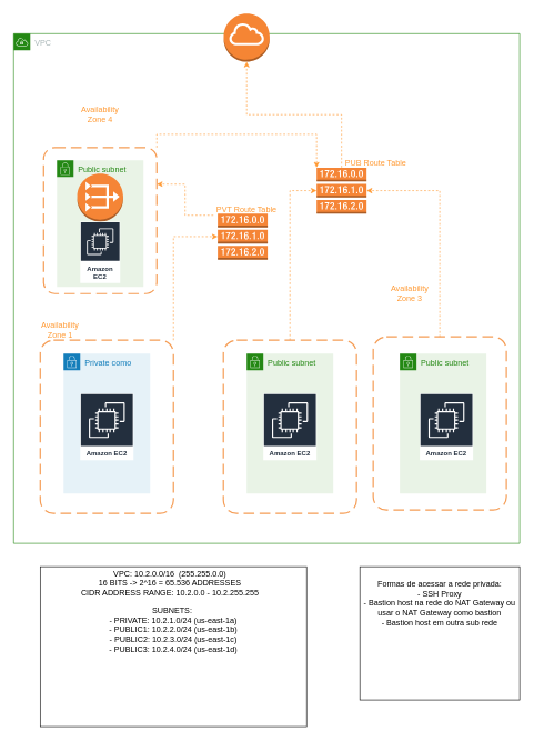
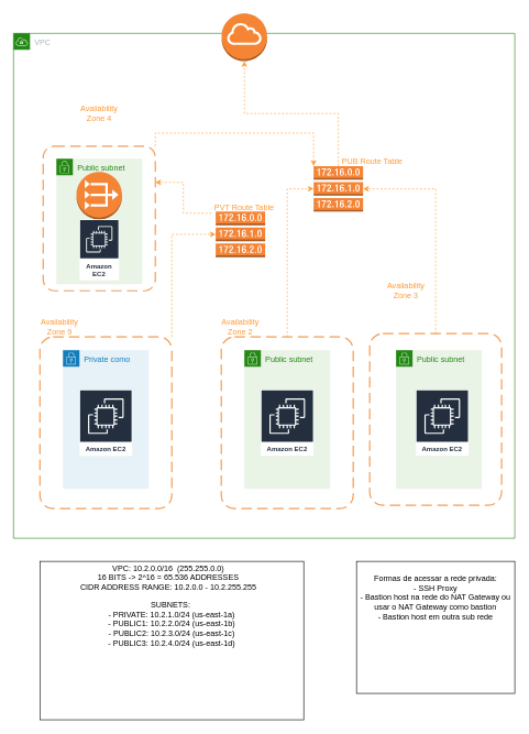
  <mxCell id="0" />
  <mxCell id="1" parent="0" />
  <mxCell id="2" value="VPC" style="points=[[0,0],[0.25,0],[0.5,0],[0.75,0],[1,0],[1,0.25],[1,0.5],[1,0.75],[1,1],[0.75,1],[0.5,1],[0.25,1],[0,1],[0,0.75],[0,0.5],[0,0.25]];outlineConnect=0;gradientColor=none;html=1;whiteSpace=wrap;fontSize=12;fontStyle=0;shape=mxgraph.aws4.group;grIcon=mxgraph.aws4.group_vpc;strokeColor=#248814;fillColor=none;verticalAlign=top;align=left;spacingLeft=30;fontColor=#AAB7B8;dashed=0;" parent="1" vertex="1"><mxGeometry x="20" y="50" width="760" height="765" as="geometry" /></mxCell>
  <mxCell id="3" style="edgeStyle=orthogonalEdgeStyle;rounded=0;orthogonalLoop=1;jettySize=auto;html=1;exitX=1;exitY=0;exitDx=0;exitDy=0;entryX=0;entryY=0.5;entryDx=0;entryDy=0;entryPerimeter=0;dashed=1;strokeColor=#FF9933;" parent="1" source="4" target="11" edge="1"><mxGeometry relative="1" as="geometry" /></mxCell>
  <mxCell id="4" value="" style="rounded=1;arcSize=10;dashed=1;strokeColor=#F59D56;fillColor=none;gradientColor=none;dashPattern=8 4;strokeWidth=2;" parent="1" vertex="1"><mxGeometry x="60" y="510" width="200" height="260" as="geometry" /></mxCell>
- <mxCell id="5" value="&lt;font color=&quot;#ff9933&quot;&gt;Availability Zone 1&lt;/font&gt;" style="text;html=1;strokeColor=none;fillColor=none;align=center;verticalAlign=middle;whiteSpace=wrap;rounded=0;" parent="1" vertex="1"><mxGeometry x="60" y="480" width="60" height="30" as="geometry" /></mxCell>
+ <mxCell id="5" value="&lt;font color=&quot;#ff9933&quot;&gt;Availability Zone 9&lt;/font&gt;" style="text;html=1;strokeColor=none;fillColor=none;align=center;verticalAlign=middle;whiteSpace=wrap;rounded=0;" parent="1" vertex="1"><mxGeometry x="60" y="480" width="60" height="30" as="geometry" /></mxCell>
  <mxCell id="6" value="Public subnet" style="points=[[0,0],[0.25,0],[0.5,0],[0.75,0],[1,0],[1,0.25],[1,0.5],[1,0.75],[1,1],[0.75,1],[0.5,1],[0.25,1],[0,1],[0,0.75],[0,0.5],[0,0.25]];outlineConnect=0;gradientColor=none;html=1;whiteSpace=wrap;fontSize=12;fontStyle=0;shape=mxgraph.aws4.group;grIcon=mxgraph.aws4.group_security_group;grStroke=0;strokeColor=#248814;fillColor=#E9F3E6;verticalAlign=top;align=left;spacingLeft=30;fontColor=#248814;dashed=0;" parent="1" vertex="1"><mxGeometry x="370" y="530" width="130" height="210" as="geometry" /></mxCell>
  <mxCell id="7" value="Private como" style="points=[[0,0],[0.25,0],[0.5,0],[0.75,0],[1,0],[1,0.25],[1,0.5],[1,0.75],[1,1],[0.75,1],[0.5,1],[0.25,1],[0,1],[0,0.75],[0,0.5],[0,0.25]];outlineConnect=0;gradientColor=none;html=1;whiteSpace=wrap;fontSize=12;fontStyle=0;shape=mxgraph.aws4.group;grIcon=mxgraph.aws4.group_security_group;grStroke=0;strokeColor=#147EBA;fillColor=#E6F2F8;verticalAlign=top;align=left;spacingLeft=30;fontColor=#147EBA;dashed=0;" parent="1" vertex="1"><mxGeometry x="95" y="530" width="130" height="210" as="geometry" /></mxCell>
  <mxCell id="8" value="Amazon EC2" style="sketch=0;outlineConnect=0;fontColor=#232F3E;gradientColor=none;strokeColor=#ffffff;fillColor=#232F3E;dashed=0;verticalLabelPosition=middle;verticalAlign=bottom;align=center;html=1;whiteSpace=wrap;fontSize=10;fontStyle=1;spacing=3;shape=mxgraph.aws4.productIcon;prIcon=mxgraph.aws4.ec2;" parent="1" vertex="1"><mxGeometry x="120" y="590" width="80" height="100" as="geometry" /></mxCell>
  <mxCell id="9" value="Amazon EC2" style="sketch=0;outlineConnect=0;fontColor=#232F3E;gradientColor=none;strokeColor=#ffffff;fillColor=#232F3E;dashed=0;verticalLabelPosition=middle;verticalAlign=bottom;align=center;html=1;whiteSpace=wrap;fontSize=10;fontStyle=1;spacing=3;shape=mxgraph.aws4.productIcon;prIcon=mxgraph.aws4.ec2;" parent="1" vertex="1"><mxGeometry x="395" y="590" width="80" height="100" as="geometry" /></mxCell>
  <mxCell id="10" value="" style="outlineConnect=0;dashed=0;verticalLabelPosition=bottom;verticalAlign=top;align=center;html=1;shape=mxgraph.aws3.internet_gateway;fillColor=#F58534;gradientColor=none;fontColor=#FF9933;" parent="1" vertex="1"><mxGeometry x="335.5" y="20" width="69" height="72" as="geometry" /></mxCell>
  <mxCell id="11" value="" style="outlineConnect=0;dashed=0;verticalLabelPosition=bottom;verticalAlign=top;align=center;html=1;shape=mxgraph.aws3.route_table;fillColor=#F58536;gradientColor=none;fontColor=#FF9933;" parent="1" vertex="1"><mxGeometry x="326.5" y="320" width="75" height="69" as="geometry" /></mxCell>
  <mxCell id="12" value="Public subnet" style="points=[[0,0],[0.25,0],[0.5,0],[0.75,0],[1,0],[1,0.25],[1,0.5],[1,0.75],[1,1],[0.75,1],[0.5,1],[0.25,1],[0,1],[0,0.75],[0,0.5],[0,0.25]];outlineConnect=0;gradientColor=none;html=1;whiteSpace=wrap;fontSize=12;fontStyle=0;shape=mxgraph.aws4.group;grIcon=mxgraph.aws4.group_security_group;grStroke=0;strokeColor=#248814;fillColor=#E9F3E6;verticalAlign=top;align=left;spacingLeft=30;fontColor=#248814;dashed=0;" parent="1" vertex="1"><mxGeometry x="600" y="530" width="130" height="210" as="geometry" /></mxCell>
  <mxCell id="13" style="edgeStyle=orthogonalEdgeStyle;rounded=0;orthogonalLoop=1;jettySize=auto;html=1;exitX=0.5;exitY=0;exitDx=0;exitDy=0;entryX=0;entryY=0.5;entryDx=0;entryDy=0;entryPerimeter=0;dashed=1;fontColor=#FF9933;strokeColor=#FF9933;" parent="1" source="14" target="26" edge="1"><mxGeometry relative="1" as="geometry" /></mxCell>
  <mxCell id="14" value="" style="rounded=1;arcSize=10;dashed=1;strokeColor=#F59D56;fillColor=none;gradientColor=none;dashPattern=8 4;strokeWidth=2;" parent="1" vertex="1"><mxGeometry x="335" y="510" width="200" height="260" as="geometry" /></mxCell>
  <mxCell id="15" style="edgeStyle=orthogonalEdgeStyle;rounded=0;orthogonalLoop=1;jettySize=auto;html=1;exitX=0.5;exitY=0;exitDx=0;exitDy=0;entryX=1;entryY=0.5;entryDx=0;entryDy=0;entryPerimeter=0;dashed=1;fontColor=#FF9933;strokeColor=#FF9933;" parent="1" source="16" target="26" edge="1"><mxGeometry relative="1" as="geometry" /></mxCell>
  <mxCell id="16" value="" style="rounded=1;arcSize=10;dashed=1;strokeColor=#F59D56;fillColor=none;gradientColor=none;dashPattern=8 4;strokeWidth=2;" parent="1" vertex="1"><mxGeometry x="560" y="505" width="200" height="260" as="geometry" /></mxCell>
  <mxCell id="17" value="Amazon EC2" style="sketch=0;outlineConnect=0;fontColor=#232F3E;gradientColor=none;strokeColor=#ffffff;fillColor=#232F3E;dashed=0;verticalLabelPosition=middle;verticalAlign=bottom;align=center;html=1;whiteSpace=wrap;fontSize=10;fontStyle=1;spacing=3;shape=mxgraph.aws4.productIcon;prIcon=mxgraph.aws4.ec2;" parent="1" vertex="1"><mxGeometry x="630" y="590" width="80" height="100" as="geometry" /></mxCell>
+ <mxCell id="18" value="&lt;font color=&quot;#ff9933&quot;&gt;Availability Zone 2&lt;/font&gt;" style="text;html=1;strokeColor=none;fillColor=none;align=center;verticalAlign=middle;whiteSpace=wrap;rounded=0;" parent="1" vertex="1"><mxGeometry x="334" y="480" width="60" height="30" as="geometry" /></mxCell>
  <mxCell id="19" value="&lt;font color=&quot;#ff9933&quot;&gt;Availability Zone 3&lt;/font&gt;" style="text;html=1;strokeColor=none;fillColor=none;align=center;verticalAlign=middle;whiteSpace=wrap;rounded=0;" parent="1" vertex="1"><mxGeometry x="585" y="425" width="60" height="30" as="geometry" /></mxCell>
  <mxCell id="20" value="" style="rounded=0;whiteSpace=wrap;html=1;" parent="1" vertex="1"><mxGeometry x="60" y="850" width="400" height="240" as="geometry" /></mxCell>
  <mxCell id="21" value="VPC: 10.2.0.0/16&amp;nbsp; (255.255.0.0)&lt;br&gt;16 BITS -&amp;gt; 2^16 = 65.536 ADDRESSES&lt;br&gt;CIDR ADDRESS RANGE:&amp;nbsp;10.2.0.0 - 10.2.255.255" style="text;html=1;strokeColor=none;fillColor=none;align=center;verticalAlign=middle;whiteSpace=wrap;rounded=0;" parent="1" vertex="1"><mxGeometry x="70" y="860" width="370" height="30" as="geometry" /></mxCell>
  <mxCell id="22" value="SUBNETS:&amp;nbsp;&lt;br&gt;- PRIVATE: 10.2.1.0/24 (us-east-1a)&lt;br&gt;- PUBLIC1: 10.2.2.0/24 (us-east-1b)&lt;br&gt;- PUBLIC2: 10.2.3.0/24 (us-east-1c)&lt;br&gt;- PUBLIC3: 10.2.4.0/24 (us-east-1d)" style="text;html=1;strokeColor=none;fillColor=none;align=center;verticalAlign=middle;whiteSpace=wrap;rounded=0;" parent="1" vertex="1"><mxGeometry x="65" y="930" width="390" height="30" as="geometry" /></mxCell>
  <mxCell id="23" style="edgeStyle=orthogonalEdgeStyle;rounded=0;orthogonalLoop=1;jettySize=auto;html=1;exitX=0;exitY=0.75;exitDx=0;exitDy=0;entryX=1;entryY=0.25;entryDx=0;entryDy=0;dashed=1;strokeColor=#FF9933;" parent="1" source="24" target="30" edge="1"><mxGeometry relative="1" as="geometry" /></mxCell>
  <mxCell id="24" value="&lt;font color=&quot;#ff9933&quot;&gt;PVT Route Table&lt;/font&gt;" style="text;html=1;strokeColor=none;fillColor=none;align=center;verticalAlign=middle;whiteSpace=wrap;rounded=0;" parent="1" vertex="1"><mxGeometry x="320" y="300" width="100" height="30" as="geometry" /></mxCell>
  <mxCell id="25" style="edgeStyle=orthogonalEdgeStyle;rounded=0;orthogonalLoop=1;jettySize=auto;html=1;exitX=0.5;exitY=0;exitDx=0;exitDy=0;exitPerimeter=0;entryX=0.5;entryY=1;entryDx=0;entryDy=0;entryPerimeter=0;dashed=1;fontColor=#FF9933;strokeColor=#FF9933;" parent="1" source="26" target="10" edge="1"><mxGeometry relative="1" as="geometry" /></mxCell>
  <mxCell id="26" value="" style="outlineConnect=0;dashed=0;verticalLabelPosition=bottom;verticalAlign=top;align=center;html=1;shape=mxgraph.aws3.route_table;fillColor=#F58536;gradientColor=none;fontColor=#FF9933;" parent="1" vertex="1"><mxGeometry x="475" y="251" width="75" height="69" as="geometry" /></mxCell>
  <mxCell id="27" value="PUB Route Table" style="text;html=1;strokeColor=none;fillColor=none;align=center;verticalAlign=middle;whiteSpace=wrap;rounded=0;fontColor=#FF9933;" parent="1" vertex="1"><mxGeometry x="508" y="230" width="112" height="30" as="geometry" /></mxCell>
  <mxCell id="28" value="&lt;font color=&quot;#ffffff&quot;&gt;SECURITY GROUPS (ssh, icmp) AND NACL(ALL)&lt;br&gt;&lt;/font&gt;" style="text;html=1;strokeColor=none;fillColor=none;align=center;verticalAlign=middle;whiteSpace=wrap;rounded=0;fontColor=#FF9933;" parent="1" vertex="1"><mxGeometry x="155" y="1015" width="200" height="30" as="geometry" /></mxCell>
  <mxCell id="29" style="edgeStyle=orthogonalEdgeStyle;rounded=0;orthogonalLoop=1;jettySize=auto;html=1;exitX=1;exitY=0;exitDx=0;exitDy=0;entryX=0;entryY=0;entryDx=0;entryDy=0;entryPerimeter=0;dashed=1;strokeColor=#FF9933;" parent="1" source="30" target="26" edge="1"><mxGeometry relative="1" as="geometry" /></mxCell>
  <mxCell id="30" value="" style="rounded=1;arcSize=10;dashed=1;strokeColor=#F59D56;fillColor=none;gradientColor=none;dashPattern=8 4;strokeWidth=2;" parent="1" vertex="1"><mxGeometry x="65" y="221" width="170" height="219" as="geometry" /></mxCell>
  <mxCell id="31" value="&lt;font color=&quot;#ff9933&quot;&gt;Availability Zone 4&lt;/font&gt;" style="text;html=1;strokeColor=none;fillColor=none;align=center;verticalAlign=middle;whiteSpace=wrap;rounded=0;" parent="1" vertex="1"><mxGeometry x="120" y="156" width="60" height="30" as="geometry" /></mxCell>
  <mxCell id="32" value="Public subnet" style="points=[[0,0],[0.25,0],[0.5,0],[0.75,0],[1,0],[1,0.25],[1,0.5],[1,0.75],[1,1],[0.75,1],[0.5,1],[0.25,1],[0,1],[0,0.75],[0,0.5],[0,0.25]];outlineConnect=0;gradientColor=none;html=1;whiteSpace=wrap;fontSize=12;fontStyle=0;shape=mxgraph.aws4.group;grIcon=mxgraph.aws4.group_security_group;grStroke=0;strokeColor=#248814;fillColor=#E9F3E6;verticalAlign=top;align=left;spacingLeft=30;fontColor=#248814;dashed=0;" parent="1" vertex="1"><mxGeometry x="85" y="240" width="130" height="190" as="geometry" /></mxCell>
  <mxCell id="33" value="" style="outlineConnect=0;dashed=0;verticalLabelPosition=bottom;verticalAlign=top;align=center;html=1;shape=mxgraph.aws3.vpc_nat_gateway;fillColor=#F58536;gradientColor=none;" parent="1" vertex="1"><mxGeometry x="115.5" y="260" width="69" height="72" as="geometry" /></mxCell>
  <mxCell id="34" value="" style="rounded=0;whiteSpace=wrap;html=1;" parent="1" vertex="1"><mxGeometry x="540" y="850" width="240" height="200" as="geometry" /></mxCell>
  <mxCell id="35" value="Formas de acessar a rede privada:&lt;br&gt;- SSH Proxy&lt;br&gt;- Bastion host na rede do NAT Gateway ou usar o NAT Gateway como bastion&lt;br&gt;- Bastion host em outra sub rede" style="text;html=1;strokeColor=none;fillColor=none;align=center;verticalAlign=middle;whiteSpace=wrap;rounded=0;" parent="1" vertex="1"><mxGeometry x="540" y="890" width="240" height="30" as="geometry" /></mxCell>
  <mxCell id="36" value="Amazon EC2" style="sketch=0;outlineConnect=0;fontColor=#232F3E;gradientColor=none;strokeColor=#ffffff;fillColor=#232F3E;dashed=0;verticalLabelPosition=middle;verticalAlign=bottom;align=center;html=1;whiteSpace=wrap;fontSize=10;fontStyle=1;spacing=3;shape=mxgraph.aws4.productIcon;prIcon=mxgraph.aws4.ec2;" parent="1" vertex="1"><mxGeometry x="120" y="332" width="60" height="92" as="geometry" /></mxCell>
